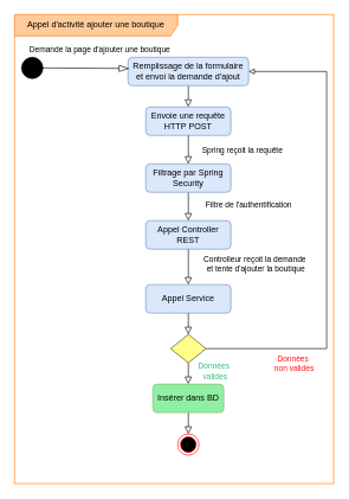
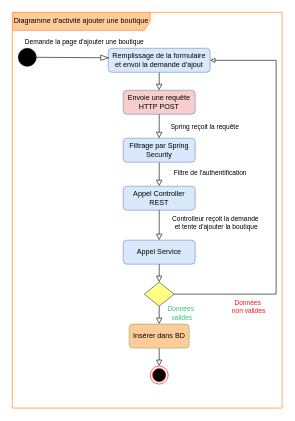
  <mxCell id="0" />
  <mxCell id="1" parent="0" />
  <mxCell id="2" value="" style="rounded=0;html=1;jettySize=auto;orthogonalLoop=1;fontSize=11;endArrow=block;endFill=0;endSize=8;strokeWidth=1;shadow=0;labelBackgroundColor=none;" edge="1" parent="1" source="4"><mxGeometry relative="1" as="geometry"><mxPoint x="265" y="150" as="targetPoint" /></mxGeometry></mxCell>
  <mxCell id="3" value="&lt;font style=&quot;font-size: 11px;&quot;&gt;Spring reçoit la requête&lt;/font&gt;" style="edgeLabel;html=1;align=center;verticalAlign=middle;resizable=0;points=[];" vertex="1" connectable="0" parent="2"><mxGeometry x="-0.366" y="-1" relative="1" as="geometry"><mxPoint x="76" y="80" as="offset" /></mxGeometry></mxCell>
  <mxCell id="4" value="Remplissage de la formulaire et envoi la demande d'ajout" style="rounded=1;whiteSpace=wrap;html=1;fontSize=12;glass=0;strokeWidth=1;shadow=0;fillColor=#dae8fc;strokeColor=#6c8ebf;" vertex="1" parent="1"><mxGeometry x="180" y="80" width="170" height="40" as="geometry" /></mxCell>
  <mxCell id="5" value="Filtre de l'authentification" style="rounded=0;html=1;jettySize=auto;orthogonalLoop=1;fontSize=11;endArrow=block;endFill=0;endSize=8;strokeWidth=1;shadow=0;labelBackgroundColor=none;exitX=0.5;exitY=1;exitDx=0;exitDy=0;" edge="1" parent="1" source="6"><mxGeometry x="-0.143" y="85" relative="1" as="geometry"><mxPoint as="offset" /><mxPoint x="240" y="374.17" as="sourcePoint" /><mxPoint x="265" y="310" as="targetPoint" /></mxGeometry></mxCell>
  <mxCell id="6" value="Filtrage par Spring Security" style="rounded=1;whiteSpace=wrap;html=1;fontSize=12;glass=0;strokeWidth=1;shadow=0;fillColor=#dae8fc;strokeColor=#6c8ebf;" vertex="1" parent="1"><mxGeometry x="205" y="230" width="120" height="40" as="geometry" /></mxCell>
  <mxCell id="7" value="" style="ellipse;fillColor=strokeColor;html=1;" vertex="1" parent="1"><mxGeometry x="30" y="80" width="30" height="30" as="geometry" /></mxCell>
  <mxCell id="8" value="&lt;font style=&quot;font-size: 11px;&quot;&gt;Demande la page d'ajouter une boutique&lt;br&gt;&lt;/font&gt;" style="endArrow=blockThin;endSize=12;html=1;rounded=0;entryX=0.009;entryY=0.396;entryDx=0;entryDy=0;entryPerimeter=0;exitX=1;exitY=0.5;exitDx=0;exitDy=0;endFill=0;" edge="1" parent="1" source="7" target="4"><mxGeometry x="0.319" y="26" width="160" relative="1" as="geometry"><mxPoint x="70" y="94.71" as="sourcePoint" /><mxPoint x="140" y="95" as="targetPoint" /><mxPoint as="offset" /></mxGeometry></mxCell>
  <mxCell id="9" value="Appel Controller REST" style="rounded=1;whiteSpace=wrap;html=1;fontSize=12;glass=0;strokeWidth=1;shadow=0;fillColor=#dae8fc;strokeColor=#6c8ebf;" vertex="1" parent="1"><mxGeometry x="205" y="310" width="120" height="40" as="geometry" /></mxCell>
  <mxCell id="10" value="&lt;div style=&quot;&quot;&gt;&lt;font style=&quot;font-size: 11px;&quot;&gt;Controlleur reçoit la demande&amp;nbsp;&lt;/font&gt;&lt;/div&gt;&lt;div style=&quot;&quot;&gt;&lt;font style=&quot;font-size: 11px;&quot;&gt;et tente d'ajouter la boutique&lt;br&gt;&lt;/font&gt;&lt;/div&gt;" style="rounded=0;html=1;jettySize=auto;orthogonalLoop=1;fontSize=11;endArrow=block;endFill=0;endSize=8;strokeWidth=1;shadow=0;labelBackgroundColor=none;" edge="1" parent="1" source="9"><mxGeometry x="-0.143" y="95" relative="1" as="geometry"><mxPoint as="offset" /><mxPoint x="264.71" y="410" as="sourcePoint" /><mxPoint x="265" y="400" as="targetPoint" /></mxGeometry></mxCell>
  <mxCell id="11" value="Appel Service" style="rounded=1;whiteSpace=wrap;html=1;fontSize=12;glass=0;strokeWidth=1;shadow=0;fillColor=#dae8fc;strokeColor=#6c8ebf;" vertex="1" parent="1"><mxGeometry x="205" y="400" width="120" height="40" as="geometry" /></mxCell>
  <mxCell id="12" value="" style="ellipse;html=1;shape=endState;fillColor=#000000;strokeColor=#ff0000;" vertex="1" parent="1"><mxGeometry x="250" y="610" width="30" height="30" as="geometry" /></mxCell>
- <mxCell id="13" value="Appel d'activité ajouter une boutique" style="shape=umlFrame;whiteSpace=wrap;html=1;pointerEvents=0;width=230;height=30;fillColor=#ffcc99;strokeColor=#ff7800;" vertex="1" parent="1"><mxGeometry y="20" width="450" height="660" as="geometry" x="20" /></mxCell>
- <mxCell id="14" value="Envoie une requête HTTP POST" style="rounded=1;whiteSpace=wrap;html=1;fontSize=12;glass=0;strokeWidth=1;shadow=0;fillColor=#dae8fc;strokeColor=#6c8ebf;" vertex="1" parent="1"><mxGeometry x="205" y="150" width="120" height="40" as="geometry" /></mxCell>
+ <mxCell id="13" value="Diagramme d'activité ajouter une boutique" style="shape=umlFrame;whiteSpace=wrap;html=1;pointerEvents=0;width=230;height=30;fillColor=#ffcc99;strokeColor=#ff7800;" vertex="1" parent="1"><mxGeometry y="20" width="450" height="660" as="geometry" x="20" /></mxCell>
+ <mxCell id="14" value="Envoie une requête HTTP POST" style="rounded=1;whiteSpace=wrap;html=1;fontSize=12;glass=0;strokeWidth=1;shadow=0;fillColor=#f8cecc;strokeColor=#6c8ebf;" vertex="1" parent="1"><mxGeometry x="205" y="150" width="120" height="40" as="geometry" /></mxCell>
  <mxCell id="15" value="" style="rounded=0;html=1;jettySize=auto;orthogonalLoop=1;fontSize=11;endArrow=block;endFill=0;endSize=8;strokeWidth=1;shadow=0;labelBackgroundColor=none;exitX=0.5;exitY=1;exitDx=0;exitDy=0;" edge="1" parent="1" source="14"><mxGeometry relative="1" as="geometry"><mxPoint x="265" y="230" as="targetPoint" /><mxPoint x="264.58" y="210" as="sourcePoint" /></mxGeometry></mxCell>
  <mxCell id="16" value="" style="rounded=0;html=1;jettySize=auto;orthogonalLoop=1;fontSize=11;endArrow=block;endFill=0;endSize=8;strokeWidth=1;shadow=0;labelBackgroundColor=none;entryX=0.5;entryY=0;entryDx=0;entryDy=0;" edge="1" parent="1" source="23" target="12"><mxGeometry x="-0.143" y="95" relative="1" as="geometry"><mxPoint as="offset" /><mxPoint x="264.76" y="650" as="sourcePoint" /><mxPoint x="265" y="600" as="targetPoint" /></mxGeometry></mxCell>
  <mxCell id="17" style="edgeStyle=orthogonalEdgeStyle;rounded=0;orthogonalLoop=1;jettySize=auto;html=1;exitX=1;exitY=0.5;exitDx=0;exitDy=0;endArrow=none;endFill=0;startArrow=block;startFill=0;sourcePerimeterSpacing=8;targetPerimeterSpacing=7;entryX=1;entryY=0.5;entryDx=0;entryDy=0;" edge="1" parent="1" source="4" target="20"><mxGeometry relative="1" as="geometry"><mxPoint x="290" y="610" as="targetPoint" /><Array as="points"><mxPoint x="460" y="100" /><mxPoint x="460" y="490" /></Array></mxGeometry></mxCell>
  <mxCell id="18" value="&lt;div&gt;&lt;font color=&quot;#ff141c&quot;&gt;Données&amp;nbsp;&lt;/font&gt;&lt;/div&gt;&lt;div&gt;&lt;font color=&quot;#ff141c&quot;&gt;non valides&lt;/font&gt;&lt;/div&gt;" style="edgeLabel;html=1;align=center;verticalAlign=middle;resizable=0;points=[];" vertex="1" connectable="0" parent="17"><mxGeometry x="0.711" y="5" relative="1" as="geometry"><mxPoint x="26" y="15" as="offset" /></mxGeometry></mxCell>
  <mxCell id="19" value="" style="rounded=0;html=1;jettySize=auto;orthogonalLoop=1;fontSize=11;endArrow=block;endFill=0;endSize=8;strokeWidth=1;shadow=0;labelBackgroundColor=none;" edge="1" parent="1" source="11"><mxGeometry x="-0.143" y="95" relative="1" as="geometry"><mxPoint as="offset" /><mxPoint x="266" y="490" as="sourcePoint" /><mxPoint x="265" y="470" as="targetPoint" /></mxGeometry></mxCell>
  <mxCell id="20" value="" style="rhombus;whiteSpace=wrap;html=1;shadow=0;fontFamily=Helvetica;fontSize=12;align=center;strokeWidth=1;spacing=6;spacingTop=-4;fillColor=#ffff88;strokeColor=#36393d;" vertex="1" parent="1"><mxGeometry x="240" y="470" width="50" height="40" as="geometry" /></mxCell>
  <mxCell id="21" value="" style="rounded=0;html=1;jettySize=auto;orthogonalLoop=1;fontSize=11;endArrow=block;endFill=0;endSize=8;strokeWidth=1;shadow=0;labelBackgroundColor=none;exitX=0.5;exitY=1;exitDx=0;exitDy=0;" edge="1" parent="1" source="20"><mxGeometry x="-0.143" y="95" relative="1" as="geometry"><mxPoint as="offset" /><mxPoint x="264.58" y="560" as="sourcePoint" /><mxPoint x="265" y="540" as="targetPoint" /></mxGeometry></mxCell>
  <mxCell id="22" value="&lt;div&gt;&lt;font color=&quot;#2ec27e&quot;&gt;Données&lt;/font&gt;&lt;/div&gt;&lt;div&gt;&lt;font color=&quot;#2ec27e&quot;&gt;&amp;nbsp;valides&lt;/font&gt;&lt;/div&gt;" style="edgeLabel;html=1;align=center;verticalAlign=middle;resizable=0;points=[];" vertex="1" connectable="0" parent="21"><mxGeometry x="-0.24" relative="1" as="geometry"><mxPoint x="35" as="offset" /></mxGeometry></mxCell>
- <mxCell id="23" value="Insérer dans BD" style="rounded=1;whiteSpace=wrap;html=1;fontSize=12;glass=0;strokeWidth=1;shadow=0;strokeColor=#82b366;fillColor=#8ff0a4;" vertex="1" parent="1"><mxGeometry x="215" y="540" width="100" height="40" as="geometry" /></mxCell>
+ <mxCell id="23" value="Insérer dans BD" style="rounded=1;whiteSpace=wrap;html=1;fontSize=12;glass=0;strokeWidth=1;shadow=0;strokeColor=#82b366;fillColor=#ffcc99;" vertex="1" parent="1"><mxGeometry x="215" y="540" width="100" height="40" as="geometry" /></mxCell>
